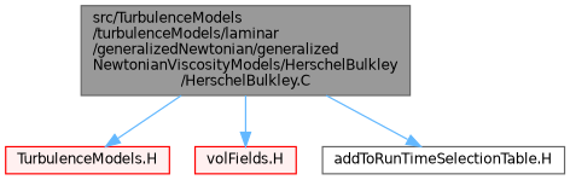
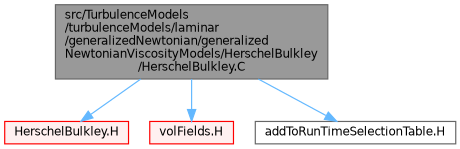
  digraph {
    node [color=red fillcolor="#FFF0F0" fontname=Helvetica fontsize=10 shape=box style=filled]
    edge [color=steelblue1 fontname=Helvetica fontsize=10 labelfontname=Helvetica labelfontsize=10 style=solid]
    n1 [color=gray40 fillcolor=grey60 fontcolor=black height=0.2 label="src/TurbulenceModels\l/turbulenceModels/laminar\l/generalizedNewtonian/generalized\lNewtonianViscosityModels/HerschelBulkley\l/HerschelBulkley.C" width=0.4]
-   n2 [height=0.2 label="TurbulenceModels.H" width=0.4]
+   n2 [height=0.2 label="HerschelBulkley.H" width=0.4]
    n3 [height=0.2 label="volFields.H" width=0.4]
    n4 [color=grey40 fillcolor=white height=0.2 label="addToRunTimeSelectionTable.H" width=0.4]
    n1 -> n2
    n1 -> n3
    n1 -> n4
  }
